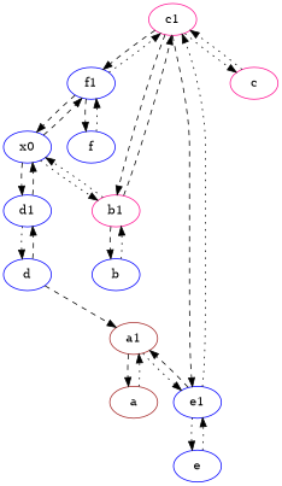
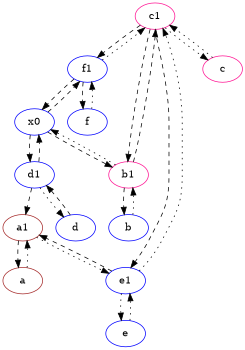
  digraph {
    node [color=blue]
    edge [style=dashed]
    c1 [color=deeppink]
    f1
    e1
    b1 [color=deeppink]
    c [color=deeppink]
    f
    x0
    d1
    e
    a1 [color=brown]
    a [color=brown]
    d
    b
    c1 -> f1
    c1 -> e1
    c1 -> b1
    c1 -> c [style=dotted]
    f1 -> c1 [style=dotted]
    f1 -> f
    f1 -> x0
    e1 -> c1 [style=dotted]
    e1 -> e [style=dotted]
    e1 -> a1
    b1 -> c1
    b1 -> x0 [style=dotted]
    b1 -> b
    c -> c1 [style=dotted]
    f -> f1 [style=dotted]
    x0 -> f1
-   x0 -> b1 [style=dotted]
+   x0 -> b1
    x0 -> d1
    d1 -> x0
-   d -> a1
+   d1 -> a1
    d1 -> d [style=dotted]
    e -> e1 [style=dotted]
    a1 -> e1 [style=dotted]
    a1 -> a
    a -> a1 [style=dotted]
    d -> d1
    b -> b1 [style=dotted]
  }
